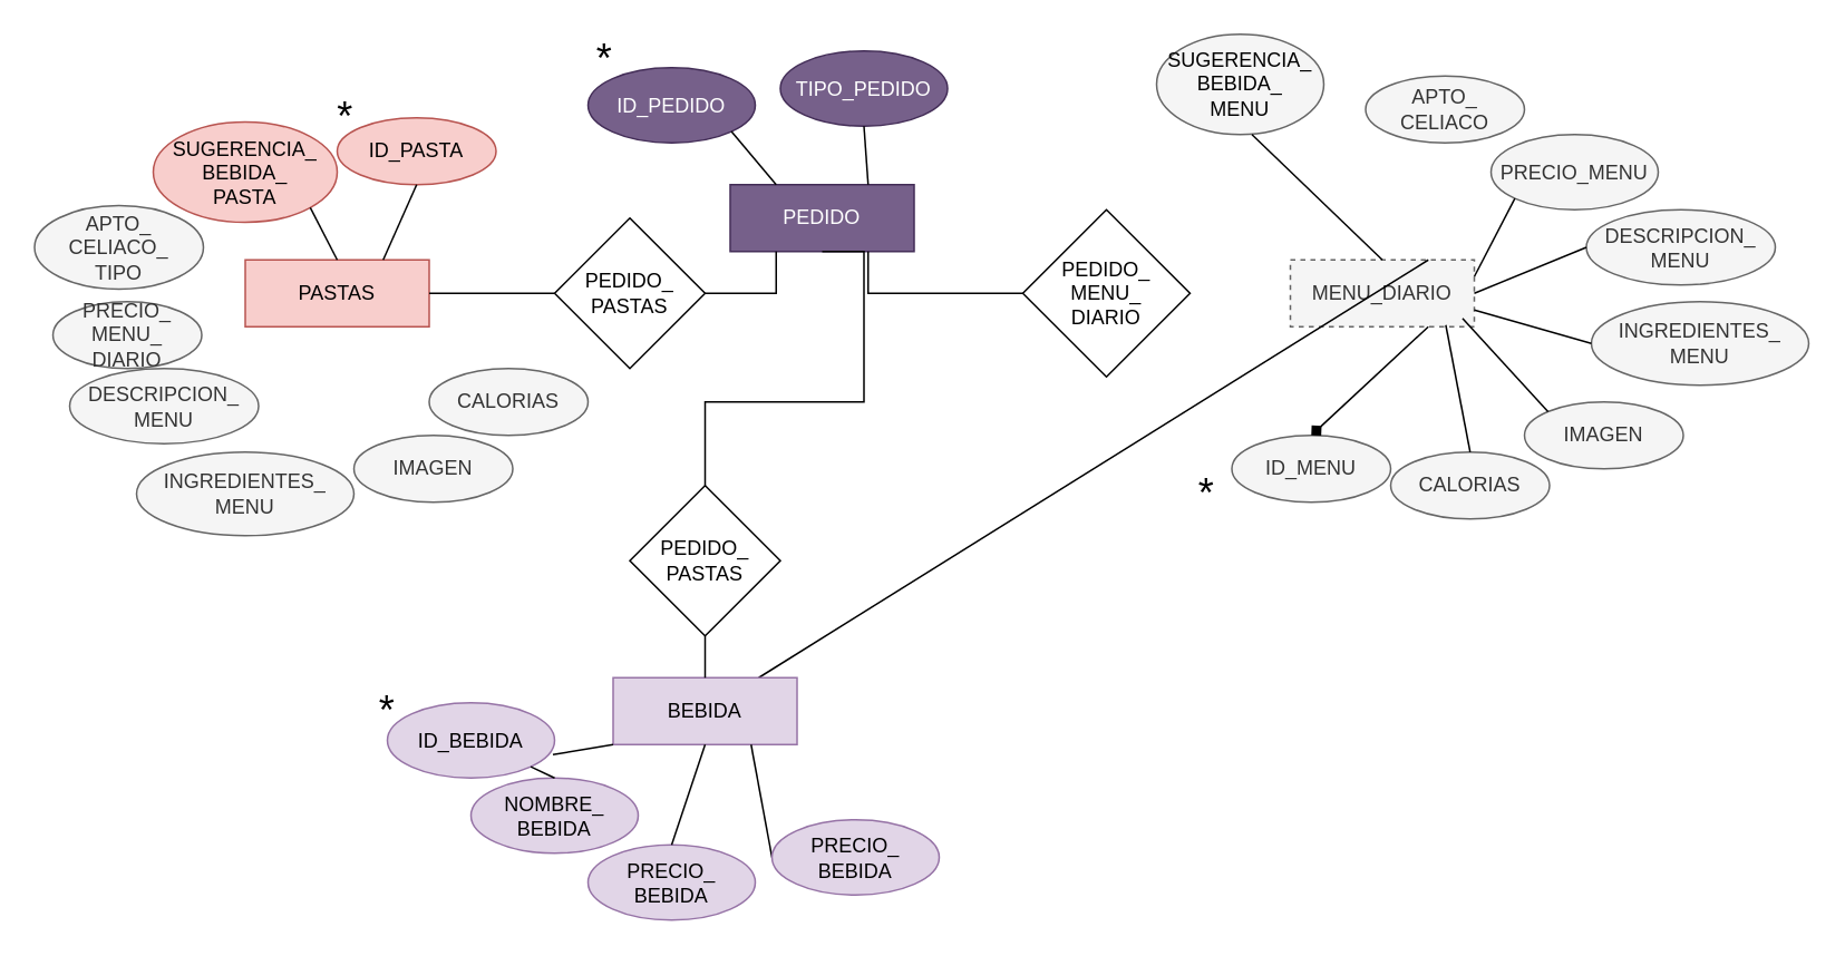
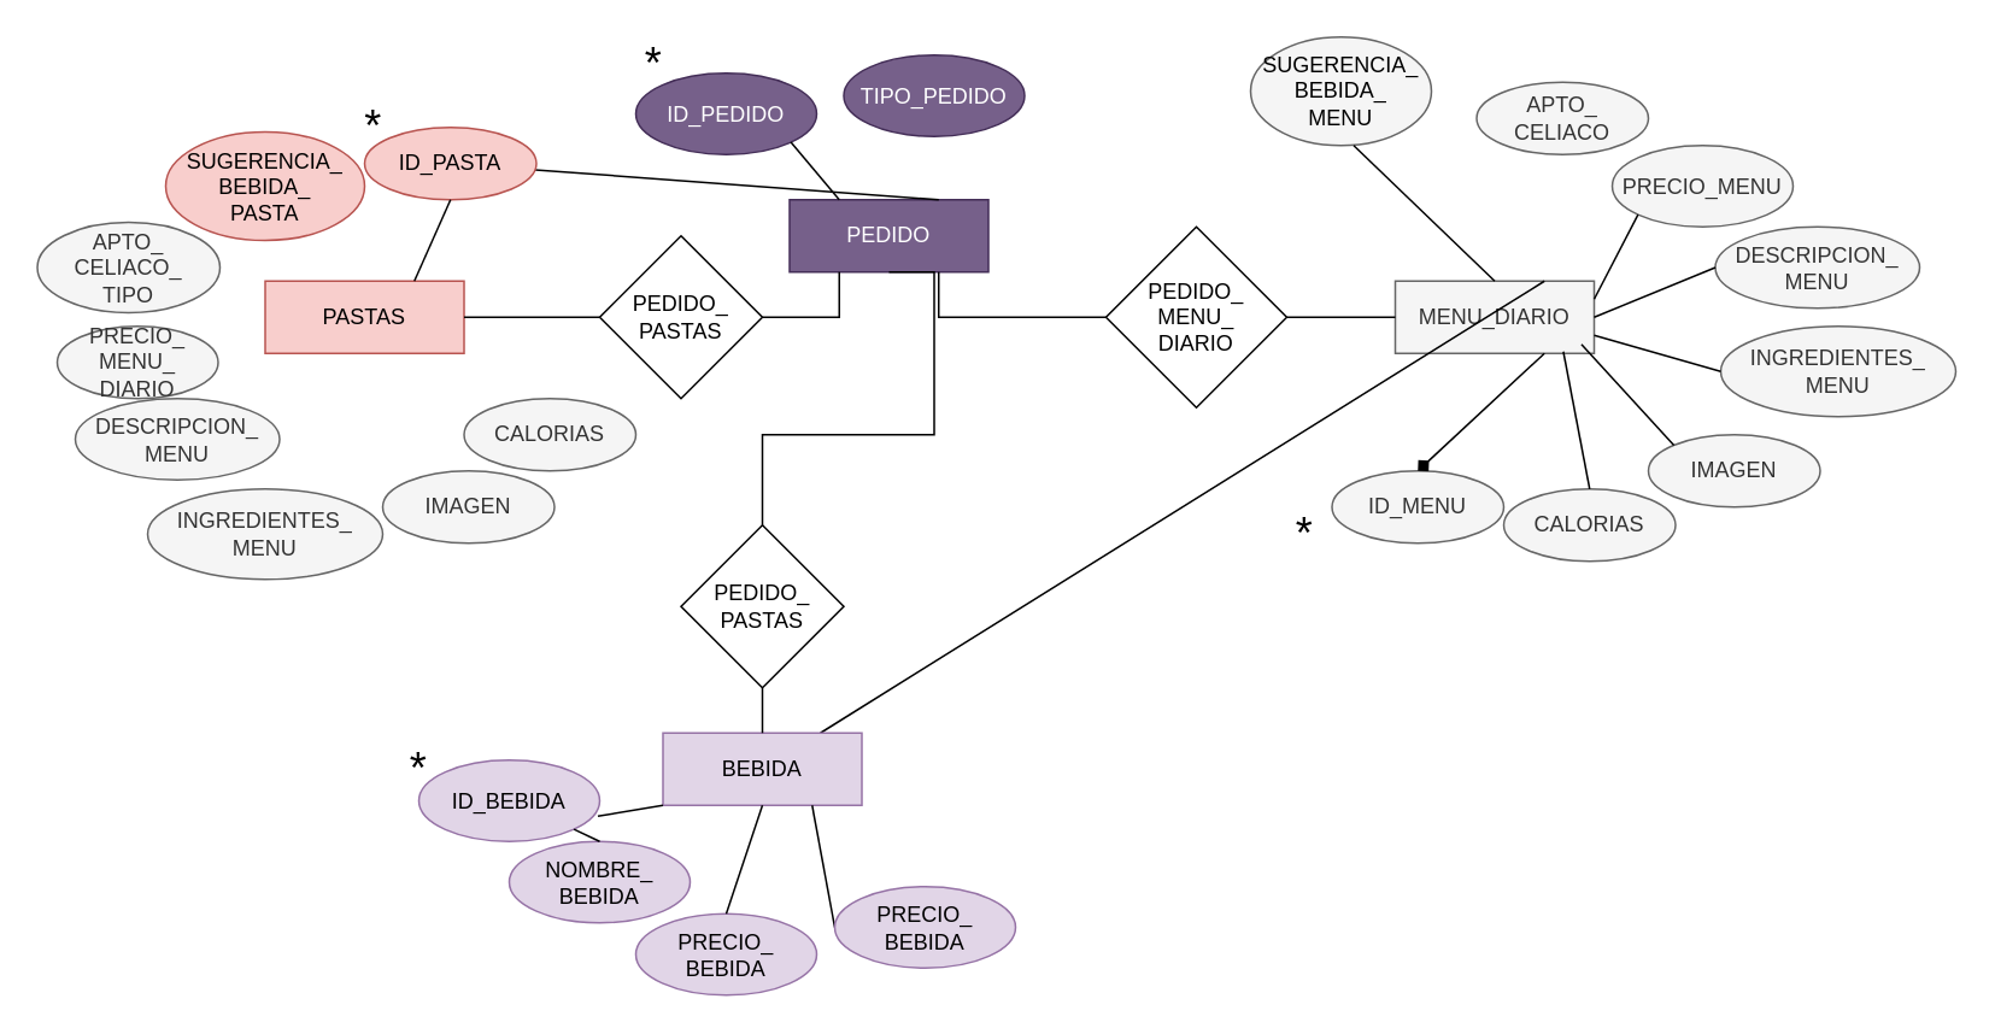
  <mxCell id="0" />
  <mxCell id="1" parent="0" />
  <mxCell id="2" value="PEDIDO" style="rounded=0;whiteSpace=wrap;html=1;fillColor=#76608a;fontColor=#ffffff;strokeColor=#432D57;" parent="1" vertex="1"><mxGeometry x="436" y="110" width="110" height="40" as="geometry" /></mxCell>
  <mxCell id="3" value="ID_PEDIDO" style="ellipse;whiteSpace=wrap;html=1;fillColor=#76608a;fontColor=#ffffff;strokeColor=#432D57;" parent="1" vertex="1"><mxGeometry x="351" y="40" width="100" height="45" as="geometry" /></mxCell>
  <mxCell id="4" value="&lt;font style=&quot;font-size: 24px;&quot;&gt;*&lt;/font&gt;" style="text;html=1;align=center;verticalAlign=middle;whiteSpace=wrap;rounded=0;" parent="1" vertex="1"><mxGeometry x="331" y="20" width="60" height="30" as="geometry" /></mxCell>
  <mxCell id="5" value="" style="endArrow=none;html=1;rounded=0;entryX=1;entryY=1;entryDx=0;entryDy=0;exitX=0.25;exitY=0;exitDx=0;exitDy=0;" parent="1" source="2" target="3" edge="1"><mxGeometry width="50" height="50" relative="1" as="geometry"><mxPoint x="321" y="260" as="sourcePoint" /><mxPoint x="371" y="210" as="targetPoint" /></mxGeometry></mxCell>
  <mxCell id="6" value="TIPO_PEDIDO" style="ellipse;whiteSpace=wrap;html=1;fillColor=#76608a;fontColor=#ffffff;strokeColor=#432D57;" parent="1" vertex="1"><mxGeometry x="466" y="30" width="100" height="45" as="geometry" /></mxCell>
- <mxCell id="7" value="" style="endArrow=none;html=1;rounded=0;entryX=0.5;entryY=1;entryDx=0;entryDy=0;exitX=0.75;exitY=0;exitDx=0;exitDy=0;" parent="1" source="2" target="6" edge="1"><mxGeometry width="50" height="50" relative="1" as="geometry"><mxPoint x="511" y="220" as="sourcePoint" /><mxPoint x="561" y="170" as="targetPoint" /></mxGeometry></mxCell>
+ <mxCell id="7" value="" style="endArrow=none;html=1;rounded=0;exitX=0.75;exitY=0;exitDx=0;exitDy=0;" parent="1" source="2" target="54" edge="1"><mxGeometry width="50" height="50" relative="1" as="geometry"><mxPoint x="511" y="220" as="sourcePoint" /><mxPoint x="561" y="170" as="targetPoint" /></mxGeometry></mxCell>
  <mxCell id="8" value="PEDIDO_&lt;div&gt;PASTAS&lt;/div&gt;" style="rhombus;whiteSpace=wrap;html=1;" parent="1" vertex="1"><mxGeometry x="331" y="130" width="90" height="90" as="geometry" /></mxCell>
  <mxCell id="9" value="&lt;font color=&quot;#000000&quot;&gt;PASTAS&lt;/font&gt;" style="rounded=0;whiteSpace=wrap;html=1;fillColor=#f8cecc;strokeColor=#b85450;" parent="1" vertex="1"><mxGeometry x="146" y="155" width="110" height="40" as="geometry" /></mxCell>
- <mxCell id="10" value="MENU_DIARIO" style="rounded=0;whiteSpace=wrap;html=1;fillColor=#f5f5f5;strokeColor=#666666;fontColor=#333333;dashed=1;" parent="1" vertex="1"><mxGeometry x="771" y="155" width="110" height="40" as="geometry" /></mxCell>
+ <mxCell id="10" value="MENU_DIARIO" style="rounded=0;whiteSpace=wrap;html=1;fillColor=#f5f5f5;strokeColor=#666666;fontColor=#333333;" parent="1" vertex="1"><mxGeometry x="771" y="155" width="110" height="40" as="geometry" /></mxCell>
  <mxCell id="11" value="" style="endArrow=none;html=1;rounded=0;exitX=1;exitY=0.5;exitDx=0;exitDy=0;entryX=0;entryY=0.5;entryDx=0;entryDy=0;" parent="1" source="9" target="8" edge="1"><mxGeometry width="50" height="50" relative="1" as="geometry"><mxPoint x="421" y="340" as="sourcePoint" /><mxPoint x="306" y="220" as="targetPoint" /></mxGeometry></mxCell>
  <mxCell id="12" value="PEDIDO_&lt;div&gt;MENU_&lt;/div&gt;&lt;div&gt;DIARIO&lt;/div&gt;" style="rhombus;whiteSpace=wrap;html=1;" parent="1" vertex="1"><mxGeometry x="611" y="125" width="100" height="100" as="geometry" /></mxCell>
+ <mxCell id="13" value="" style="endArrow=none;html=1;rounded=0;entryX=1;entryY=0.5;entryDx=0;entryDy=0;exitX=0;exitY=0.5;exitDx=0;exitDy=0;" parent="1" source="10" target="12" edge="1"><mxGeometry width="50" height="50" relative="1" as="geometry"><mxPoint x="221" y="440" as="sourcePoint" /><mxPoint x="271" y="390" as="targetPoint" /></mxGeometry></mxCell>
  <mxCell id="14" value="" style="endArrow=none;html=1;rounded=0;entryX=0.25;entryY=1;entryDx=0;entryDy=0;exitX=1;exitY=0.5;exitDx=0;exitDy=0;edgeStyle=orthogonalEdgeStyle;" edge="1" parent="1" source="8" target="2"><mxGeometry width="50" height="50" relative="1" as="geometry"><mxPoint x="261" y="240" as="sourcePoint" /><mxPoint x="311" y="190" as="targetPoint" /></mxGeometry></mxCell>
  <mxCell id="15" value="" style="endArrow=none;html=1;rounded=0;entryX=0.75;entryY=1;entryDx=0;entryDy=0;exitX=0;exitY=0.5;exitDx=0;exitDy=0;edgeStyle=orthogonalEdgeStyle;" edge="1" parent="1" source="12" target="2"><mxGeometry width="50" height="50" relative="1" as="geometry"><mxPoint x="481" y="290" as="sourcePoint" /><mxPoint x="531" y="240" as="targetPoint" /></mxGeometry></mxCell>
  <mxCell id="16" value="PRECIO_MENU" style="ellipse;whiteSpace=wrap;html=1;fillColor=#f5f5f5;fontColor=#333333;strokeColor=#666666;" vertex="1" parent="1"><mxGeometry x="891" y="80" width="100" height="45" as="geometry" /></mxCell>
  <mxCell id="17" value="" style="endArrow=none;html=1;rounded=0;exitX=1;exitY=0.25;exitDx=0;exitDy=0;entryX=0;entryY=1;entryDx=0;entryDy=0;" edge="1" parent="1" source="10" target="16"><mxGeometry width="50" height="50" relative="1" as="geometry"><mxPoint x="921" y="210" as="sourcePoint" /><mxPoint x="971" y="160" as="targetPoint" /></mxGeometry></mxCell>
  <mxCell id="18" value="DESCRIPCION_&lt;div&gt;MENU&lt;/div&gt;" style="ellipse;whiteSpace=wrap;html=1;fillColor=#f5f5f5;fontColor=#333333;strokeColor=#666666;" vertex="1" parent="1"><mxGeometry x="948" y="125" width="113" height="45" as="geometry" /></mxCell>
  <mxCell id="19" value="" style="endArrow=none;html=1;rounded=0;entryX=0;entryY=0.5;entryDx=0;entryDy=0;exitX=1;exitY=0.5;exitDx=0;exitDy=0;" edge="1" parent="1" source="10" target="18"><mxGeometry width="50" height="50" relative="1" as="geometry"><mxPoint x="701" y="370" as="sourcePoint" /><mxPoint x="751" y="320" as="targetPoint" /></mxGeometry></mxCell>
  <mxCell id="20" value="INGREDIENTES_&lt;div&gt;MENU&lt;/div&gt;" style="ellipse;whiteSpace=wrap;html=1;fillColor=#f5f5f5;fontColor=#333333;strokeColor=#666666;" vertex="1" parent="1"><mxGeometry x="951" y="180" width="130" height="50" as="geometry" /></mxCell>
  <mxCell id="21" value="" style="endArrow=none;html=1;rounded=0;entryX=0;entryY=0.5;entryDx=0;entryDy=0;exitX=1;exitY=0.75;exitDx=0;exitDy=0;" edge="1" parent="1" source="10" target="20"><mxGeometry width="50" height="50" relative="1" as="geometry"><mxPoint x="851" y="340" as="sourcePoint" /><mxPoint x="901" y="290" as="targetPoint" /></mxGeometry></mxCell>
  <mxCell id="22" value="IMAGEN" style="ellipse;whiteSpace=wrap;html=1;fillColor=#f5f5f5;fontColor=#333333;strokeColor=#666666;" vertex="1" parent="1"><mxGeometry x="911" y="240" width="95" height="40" as="geometry" /></mxCell>
  <mxCell id="23" value="" style="endArrow=none;html=1;rounded=0;exitX=0;exitY=0;exitDx=0;exitDy=0;entryX=0.936;entryY=0.875;entryDx=0;entryDy=0;entryPerimeter=0;" edge="1" parent="1" source="22" target="10"><mxGeometry width="50" height="50" relative="1" as="geometry"><mxPoint x="801" y="290" as="sourcePoint" /><mxPoint x="851" y="240" as="targetPoint" /></mxGeometry></mxCell>
  <mxCell id="24" value="CALORIAS" style="ellipse;whiteSpace=wrap;html=1;fillColor=#f5f5f5;fontColor=#333333;strokeColor=#666666;" vertex="1" parent="1"><mxGeometry x="831" y="270" width="95" height="40" as="geometry" /></mxCell>
  <mxCell id="25" value="" style="endArrow=none;html=1;rounded=0;entryX=0.845;entryY=0.975;entryDx=0;entryDy=0;entryPerimeter=0;exitX=0.5;exitY=0;exitDx=0;exitDy=0;" edge="1" parent="1" source="24" target="10"><mxGeometry width="50" height="50" relative="1" as="geometry"><mxPoint x="701" y="340" as="sourcePoint" /><mxPoint x="751" y="290" as="targetPoint" /></mxGeometry></mxCell>
  <mxCell id="26" value="APTO_&lt;div&gt;CELIACO&lt;/div&gt;" style="ellipse;whiteSpace=wrap;html=1;fillColor=#f5f5f5;fontColor=#333333;strokeColor=#666666;" vertex="1" parent="1"><mxGeometry x="816" y="45" width="95" height="40" as="geometry" /></mxCell>
  <mxCell id="27" value="" style="endArrow=none;html=1;rounded=0;exitX=0.75;exitY=0;exitDx=0;exitDy=0;" edge="1" parent="1" source="10" target="34"><mxGeometry width="50" height="50" relative="1" as="geometry"><mxPoint x="611" y="420" as="sourcePoint" /><mxPoint x="661" y="370" as="targetPoint" /></mxGeometry></mxCell>
  <mxCell id="28" value="PEDIDO_&lt;div&gt;PASTAS&lt;/div&gt;" style="rhombus;whiteSpace=wrap;html=1;" vertex="1" parent="1"><mxGeometry x="376" y="290" width="90" height="90" as="geometry" /></mxCell>
  <mxCell id="29" value="ID_MENU" style="ellipse;whiteSpace=wrap;html=1;fillColor=#f5f5f5;fontColor=#333333;strokeColor=#666666;" vertex="1" parent="1"><mxGeometry x="736" y="260" width="95" height="40" as="geometry" /></mxCell>
  <mxCell id="30" value="" style="endArrow=diamond;html=1;rounded=0;exitX=0.75;exitY=1;exitDx=0;exitDy=0;entryX=0.5;entryY=0;entryDx=0;entryDy=0;" edge="1" parent="1" source="10" target="29"><mxGeometry width="50" height="50" relative="1" as="geometry"><mxPoint x="631" y="400" as="sourcePoint" /><mxPoint x="681" y="350" as="targetPoint" /></mxGeometry></mxCell>
  <mxCell id="31" value="" style="endArrow=none;html=1;rounded=0;entryX=0.5;entryY=1;entryDx=0;entryDy=0;exitX=0.5;exitY=0;exitDx=0;exitDy=0;edgeStyle=orthogonalEdgeStyle;" edge="1" parent="1" source="28" target="2"><mxGeometry width="50" height="50" relative="1" as="geometry"><mxPoint x="471" y="250" as="sourcePoint" /><mxPoint x="521" y="200" as="targetPoint" /><Array as="points"><mxPoint x="421" y="240" /><mxPoint x="516" y="240" /></Array></mxGeometry></mxCell>
  <mxCell id="32" value="&lt;font color=&quot;#000000&quot;&gt;ID_BEBIDA&lt;/font&gt;" style="ellipse;whiteSpace=wrap;html=1;fillColor=#e1d5e7;strokeColor=#9673a6;" vertex="1" parent="1"><mxGeometry x="231" y="420" width="100" height="45" as="geometry" /></mxCell>
  <mxCell id="33" value="&lt;font style=&quot;font-size: 24px;&quot;&gt;*&lt;/font&gt;" style="text;html=1;align=center;verticalAlign=middle;whiteSpace=wrap;rounded=0;" vertex="1" parent="1"><mxGeometry x="691" y="280" width="60" height="30" as="geometry" /></mxCell>
  <mxCell id="34" value="&lt;font color=&quot;#000000&quot;&gt;BEBIDA&lt;/font&gt;" style="rounded=0;whiteSpace=wrap;html=1;fillColor=#e1d5e7;strokeColor=#9673a6;" vertex="1" parent="1"><mxGeometry x="366" y="405" width="110" height="40" as="geometry" /></mxCell>
  <mxCell id="35" value="" style="endArrow=none;html=1;rounded=0;entryX=0.5;entryY=1;entryDx=0;entryDy=0;exitX=0.5;exitY=0;exitDx=0;exitDy=0;" edge="1" parent="1" source="34" target="28"><mxGeometry width="50" height="50" relative="1" as="geometry"><mxPoint x="271" y="490" as="sourcePoint" /><mxPoint x="321" y="440" as="targetPoint" /></mxGeometry></mxCell>
  <mxCell id="36" value="" style="endArrow=none;html=1;rounded=0;entryX=0;entryY=1;entryDx=0;entryDy=0;exitX=0.99;exitY=0.689;exitDx=0;exitDy=0;exitPerimeter=0;" edge="1" parent="1" source="32" target="34"><mxGeometry width="50" height="50" relative="1" as="geometry"><mxPoint x="271" y="490" as="sourcePoint" /><mxPoint x="341" y="450" as="targetPoint" /></mxGeometry></mxCell>
  <mxCell id="37" value="&lt;font style=&quot;font-size: 24px;&quot;&gt;*&lt;/font&gt;" style="text;html=1;align=center;verticalAlign=middle;whiteSpace=wrap;rounded=0;" vertex="1" parent="1"><mxGeometry x="201" y="410" width="60" height="30" as="geometry" /></mxCell>
  <mxCell id="38" value="&lt;font color=&quot;#000000&quot;&gt;NOMBRE_&lt;/font&gt;&lt;div&gt;&lt;font color=&quot;#000000&quot;&gt;BEBIDA&lt;/font&gt;&lt;/div&gt;" style="ellipse;whiteSpace=wrap;html=1;fillColor=#e1d5e7;strokeColor=#9673a6;" vertex="1" parent="1"><mxGeometry x="281" y="465" width="100" height="45" as="geometry" /></mxCell>
  <mxCell id="39" value="&lt;font color=&quot;#000000&quot;&gt;PRECIO_&lt;/font&gt;&lt;div&gt;&lt;font color=&quot;#000000&quot;&gt;BEBIDA&lt;/font&gt;&lt;/div&gt;" style="ellipse;whiteSpace=wrap;html=1;fillColor=#e1d5e7;strokeColor=#9673a6;" vertex="1" parent="1"><mxGeometry x="351" y="505" width="100" height="45" as="geometry" /></mxCell>
  <mxCell id="40" value="" style="endArrow=none;html=1;rounded=0;exitX=0.5;exitY=0;exitDx=0;exitDy=0;" edge="1" parent="1" source="38" target="32"><mxGeometry width="50" height="50" relative="1" as="geometry"><mxPoint x="381" y="700" as="sourcePoint" /><mxPoint x="431" y="650" as="targetPoint" /></mxGeometry></mxCell>
  <mxCell id="41" value="" style="endArrow=none;html=1;rounded=0;entryX=0.5;entryY=1;entryDx=0;entryDy=0;exitX=0.5;exitY=0;exitDx=0;exitDy=0;" edge="1" parent="1" source="39" target="34"><mxGeometry width="50" height="50" relative="1" as="geometry"><mxPoint x="611" y="640" as="sourcePoint" /><mxPoint x="661" y="590" as="targetPoint" /></mxGeometry></mxCell>
  <mxCell id="42" value="&lt;font color=&quot;#000000&quot;&gt;SUGERENCIA_&lt;/font&gt;&lt;div&gt;&lt;font color=&quot;#000000&quot;&gt;BEBIDA_&lt;/font&gt;&lt;/div&gt;&lt;div&gt;&lt;font color=&quot;#000000&quot;&gt;MENU&lt;/font&gt;&lt;/div&gt;" style="ellipse;whiteSpace=wrap;html=1;fillColor=#f5f5f5;strokeColor=#666666;fontColor=#333333;" vertex="1" parent="1"><mxGeometry x="691" y="20" width="100" height="60" as="geometry" /></mxCell>
  <mxCell id="43" value="" style="endArrow=none;html=1;rounded=0;entryX=0.75;entryY=1;entryDx=0;entryDy=0;exitX=0;exitY=0.5;exitDx=0;exitDy=0;" edge="1" parent="1" source="44" target="34"><mxGeometry width="50" height="50" relative="1" as="geometry"><mxPoint x="531" y="700" as="sourcePoint" /><mxPoint x="581" y="650" as="targetPoint" /></mxGeometry></mxCell>
  <mxCell id="44" value="&lt;font color=&quot;#000000&quot;&gt;PRECIO_&lt;/font&gt;&lt;div&gt;&lt;font color=&quot;#000000&quot;&gt;BEBIDA&lt;/font&gt;&lt;/div&gt;" style="ellipse;whiteSpace=wrap;html=1;fillColor=#e1d5e7;strokeColor=#9673a6;" vertex="1" parent="1"><mxGeometry x="461" y="490" width="100" height="45" as="geometry" /></mxCell>
  <mxCell id="45" value="" style="endArrow=none;html=1;rounded=0;exitX=0.5;exitY=0;exitDx=0;exitDy=0;entryX=0.57;entryY=1;entryDx=0;entryDy=0;entryPerimeter=0;" edge="1" parent="1" source="10" target="42"><mxGeometry width="50" height="50" relative="1" as="geometry"><mxPoint x="721" y="160" as="sourcePoint" /><mxPoint x="771" y="110" as="targetPoint" /></mxGeometry></mxCell>
  <mxCell id="46" value="&lt;font color=&quot;#000000&quot;&gt;SUGERENCIA_&lt;/font&gt;&lt;div&gt;&lt;font color=&quot;#000000&quot;&gt;BEBIDA_&lt;/font&gt;&lt;/div&gt;&lt;div&gt;&lt;font color=&quot;#000000&quot;&gt;PASTA&lt;/font&gt;&lt;/div&gt;" style="ellipse;whiteSpace=wrap;html=1;fillColor=#f8cecc;strokeColor=#b85450;" vertex="1" parent="1"><mxGeometry x="91" y="72.5" width="110" height="60" as="geometry" /></mxCell>
- <mxCell id="47" value="" style="endArrow=none;html=1;rounded=0;entryX=1;entryY=1;entryDx=0;entryDy=0;exitX=0.5;exitY=0;exitDx=0;exitDy=0;" edge="1" parent="1" source="9" target="46"><mxGeometry width="50" height="50" relative="1" as="geometry"><mxPoint x="111" y="250" as="sourcePoint" /><mxPoint x="161" y="200" as="targetPoint" /></mxGeometry></mxCell>
  <mxCell id="48" value="PRECIO_&lt;div&gt;MENU_&lt;div&gt;DIARIO&lt;/div&gt;&lt;/div&gt;" style="ellipse;whiteSpace=wrap;html=1;fillColor=#f5f5f5;fontColor=#333333;strokeColor=#666666;" vertex="1" parent="1"><mxGeometry x="31" y="180" width="89" height="40" as="geometry" /></mxCell>
  <mxCell id="49" value="DESCRIPCION_&lt;div&gt;MENU&lt;/div&gt;" style="ellipse;whiteSpace=wrap;html=1;fillColor=#f5f5f5;fontColor=#333333;strokeColor=#666666;" vertex="1" parent="1"><mxGeometry x="41" y="220" width="113" height="45" as="geometry" /></mxCell>
  <mxCell id="50" value="INGREDIENTES_&lt;div&gt;MENU&lt;/div&gt;" style="ellipse;whiteSpace=wrap;html=1;fillColor=#f5f5f5;fontColor=#333333;strokeColor=#666666;" vertex="1" parent="1"><mxGeometry x="81" y="270" width="130" height="50" as="geometry" /></mxCell>
  <mxCell id="51" value="IMAGEN" style="ellipse;whiteSpace=wrap;html=1;fillColor=#f5f5f5;fontColor=#333333;strokeColor=#666666;" vertex="1" parent="1"><mxGeometry x="211" y="260" width="95" height="40" as="geometry" /></mxCell>
  <mxCell id="52" value="CALORIAS" style="ellipse;whiteSpace=wrap;html=1;fillColor=#f5f5f5;fontColor=#333333;strokeColor=#666666;" vertex="1" parent="1"><mxGeometry x="256" y="220" width="95" height="40" as="geometry" /></mxCell>
  <mxCell id="53" value="APTO_&lt;div&gt;CELIACO_&lt;/div&gt;&lt;div&gt;TIPO&lt;/div&gt;" style="ellipse;whiteSpace=wrap;html=1;fillColor=#f5f5f5;fontColor=#333333;strokeColor=#666666;" vertex="1" parent="1"><mxGeometry x="20" y="122.5" width="101" height="50" as="geometry" /></mxCell>
  <mxCell id="54" value="&lt;font color=&quot;#000000&quot;&gt;ID_PASTA&lt;/font&gt;" style="ellipse;whiteSpace=wrap;html=1;fillColor=#f8cecc;strokeColor=#b85450;" vertex="1" parent="1"><mxGeometry x="201" y="70" width="95" height="40" as="geometry" /></mxCell>
  <mxCell id="55" value="&lt;font style=&quot;font-size: 24px;&quot;&gt;*&lt;/font&gt;" style="text;html=1;align=center;verticalAlign=middle;whiteSpace=wrap;rounded=0;" vertex="1" parent="1"><mxGeometry x="181" y="55" width="50" height="30" as="geometry" /></mxCell>
  <mxCell id="56" value="" style="endArrow=none;html=1;rounded=0;entryX=0.5;entryY=1;entryDx=0;entryDy=0;exitX=0.75;exitY=0;exitDx=0;exitDy=0;" edge="1" parent="1" source="9" target="54"><mxGeometry width="50" height="50" relative="1" as="geometry"><mxPoint x="181" y="320" as="sourcePoint" /><mxPoint x="231" y="270" as="targetPoint" /></mxGeometry></mxCell>
